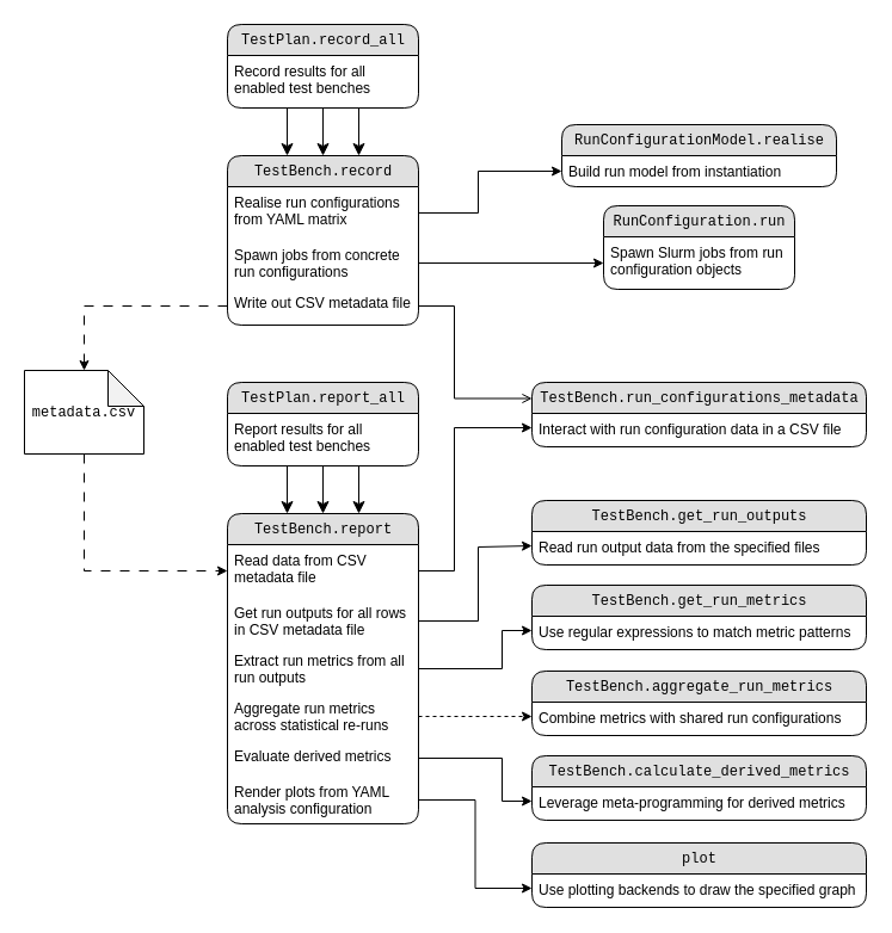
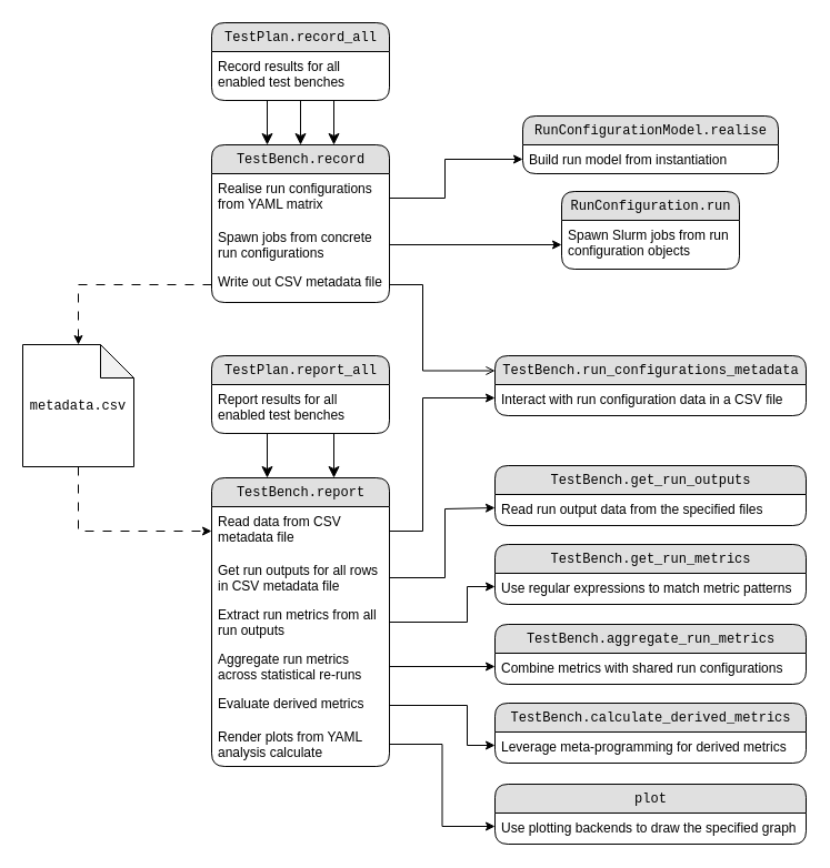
  <mxCell id="0" />
  <mxCell id="1" parent="0" />
  <mxCell id="2" value="&lt;font face=&quot;Courier New&quot;&gt;TestPlan.record_all&lt;/font&gt;" style="swimlane;html=1;fontStyle=0;childLayout=stackLayout;horizontal=1;startSize=26;fillColor=#e0e0e0;horizontalStack=0;resizeParent=1;resizeLast=0;collapsible=1;marginBottom=0;swimlaneFillColor=#ffffff;align=center;rounded=1;shadow=0;comic=0;labelBackgroundColor=none;strokeWidth=1;fontFamily=Verdana;fontSize=12" parent="1" vertex="1"><mxGeometry x="190" y="20" width="160" height="70" as="geometry" /></mxCell>
  <mxCell id="3" value="Record results for all enabled test benches" style="text;html=1;strokeColor=none;fillColor=none;spacingLeft=4;spacingRight=4;whiteSpace=wrap;overflow=hidden;rotatable=0;points=[[0,0.5],[1,0.5]];portConstraint=eastwest;" parent="2" vertex="1"><mxGeometry y="26" width="160" height="44" as="geometry" /></mxCell>
  <mxCell id="4" value="&lt;div&gt;&lt;font face=&quot;Courier New&quot;&gt;TestBench.record&lt;/font&gt;&lt;/div&gt;" style="swimlane;html=1;fontStyle=0;childLayout=stackLayout;horizontal=1;startSize=26;fillColor=#e0e0e0;horizontalStack=0;resizeParent=1;resizeLast=0;collapsible=1;marginBottom=0;swimlaneFillColor=#ffffff;align=center;rounded=1;shadow=0;comic=0;labelBackgroundColor=none;strokeWidth=1;fontFamily=Verdana;fontSize=12" parent="1" vertex="1"><mxGeometry x="190" y="130" width="160" height="142" as="geometry" /></mxCell>
  <mxCell id="5" value="Realise run configurations from YAML matrix" style="text;html=1;strokeColor=none;fillColor=none;spacingLeft=4;spacingRight=4;whiteSpace=wrap;overflow=hidden;rotatable=0;points=[[0,0.5],[1,0.5]];portConstraint=eastwest;" parent="4" vertex="1"><mxGeometry y="26" width="160" height="44" as="geometry" /></mxCell>
  <mxCell id="6" value="Spawn jobs from concrete run configurations" style="text;html=1;strokeColor=none;fillColor=none;spacingLeft=4;spacingRight=4;whiteSpace=wrap;overflow=hidden;rotatable=0;points=[[0,0.5],[1,0.5]];portConstraint=eastwest;" parent="4" vertex="1"><mxGeometry y="70" width="160" height="40" as="geometry" /></mxCell>
  <mxCell id="7" value="Write out CSV metadata file" style="text;html=1;strokeColor=none;fillColor=none;spacingLeft=4;spacingRight=4;whiteSpace=wrap;overflow=hidden;rotatable=0;points=[[0,0.5],[1,0.5]];portConstraint=eastwest;" parent="4" vertex="1"><mxGeometry y="110" width="160" height="32" as="geometry" /></mxCell>
  <mxCell id="8" style="edgeStyle=orthogonalEdgeStyle;html=1;labelBackgroundColor=none;startFill=0;startSize=8;endFill=1;endSize=8;fontFamily=Verdana;fontSize=12;" parent="1" source="2" target="4" edge="1"><mxGeometry relative="1" as="geometry" /></mxCell>
- <mxCell id="9" value="&lt;font face=&quot;Courier New&quot;&gt;metadata.csv&lt;/font&gt;" style="shape=note;whiteSpace=wrap;html=1;backgroundOutline=1;darkOpacity=0.05;" vertex="1" parent="1"><mxGeometry x="20" y="310" width="100" height="70" as="geometry" /></mxCell>
+ <mxCell id="9" value="&lt;font face=&quot;Courier New&quot;&gt;metadata.csv&lt;/font&gt;" style="shape=note;whiteSpace=wrap;html=1;backgroundOutline=1;darkOpacity=0.05;" vertex="1" parent="1"><mxGeometry x="20" y="310" width="100" height="110" as="geometry" /></mxCell>
  <mxCell id="10" style="edgeStyle=orthogonalEdgeStyle;html=1;labelBackgroundColor=none;startFill=0;startSize=8;endFill=1;endSize=8;fontFamily=Verdana;fontSize=12;" edge="1" parent="1"><mxGeometry relative="1" as="geometry"><mxPoint x="300" y="90" as="sourcePoint" /><mxPoint x="300" y="130" as="targetPoint" /></mxGeometry></mxCell>
  <mxCell id="11" style="edgeStyle=orthogonalEdgeStyle;html=1;labelBackgroundColor=none;startFill=0;startSize=8;endFill=1;endSize=8;fontFamily=Verdana;fontSize=12;" edge="1" parent="1"><mxGeometry relative="1" as="geometry"><mxPoint x="240" y="90" as="sourcePoint" /><mxPoint x="240" y="130" as="targetPoint" /></mxGeometry></mxCell>
  <mxCell id="12" style="edgeStyle=orthogonalEdgeStyle;rounded=0;orthogonalLoop=1;jettySize=auto;html=1;exitX=0.5;exitY=1;exitDx=0;exitDy=0;entryX=0;entryY=0.5;entryDx=0;entryDy=0;dashed=1;dashPattern=8 8;exitPerimeter=0;" edge="1" parent="1" source="9" target="18"><mxGeometry relative="1" as="geometry"><mxPoint x="190" y="420" as="sourcePoint" /><mxPoint x="1" y="452.95" as="targetPoint" /></mxGeometry></mxCell>
  <mxCell id="13" value="&lt;font face=&quot;Courier New&quot;&gt;RunConfigurationModel.realise&lt;br&gt;&lt;/font&gt;" style="swimlane;html=1;fontStyle=0;childLayout=stackLayout;horizontal=1;startSize=26;fillColor=#e0e0e0;horizontalStack=0;resizeParent=1;resizeLast=0;collapsible=1;marginBottom=0;swimlaneFillColor=#ffffff;align=center;rounded=1;shadow=0;comic=0;labelBackgroundColor=none;strokeWidth=1;fontFamily=Verdana;fontSize=12" vertex="1" parent="1"><mxGeometry x="470" y="104" width="230" height="52" as="geometry" /></mxCell>
  <mxCell id="14" value="Build run model from instantiation" style="text;html=1;strokeColor=none;fillColor=none;spacingLeft=4;spacingRight=4;whiteSpace=wrap;overflow=hidden;rotatable=0;points=[[0,0.5],[1,0.5]];portConstraint=eastwest;" vertex="1" parent="13"><mxGeometry y="26" width="230" height="26" as="geometry" /></mxCell>
  <mxCell id="15" value="&lt;font face=&quot;Courier New&quot;&gt;TestPlan.report_all&lt;/font&gt;" style="swimlane;html=1;fontStyle=0;childLayout=stackLayout;horizontal=1;startSize=26;fillColor=#e0e0e0;horizontalStack=0;resizeParent=1;resizeLast=0;collapsible=1;marginBottom=0;swimlaneFillColor=#ffffff;align=center;rounded=1;shadow=0;comic=0;labelBackgroundColor=none;strokeWidth=1;fontFamily=Verdana;fontSize=12" vertex="1" parent="1"><mxGeometry x="190" y="320" width="160" height="70" as="geometry" /></mxCell>
  <mxCell id="16" value="Report results for all enabled test benches" style="text;html=1;strokeColor=none;fillColor=none;spacingLeft=4;spacingRight=4;whiteSpace=wrap;overflow=hidden;rotatable=0;points=[[0,0.5],[1,0.5]];portConstraint=eastwest;" vertex="1" parent="15"><mxGeometry y="26" width="160" height="44" as="geometry" /></mxCell>
  <mxCell id="17" value="&lt;div&gt;&lt;font face=&quot;Courier New&quot;&gt;TestBench.report&lt;/font&gt;&lt;/div&gt;" style="swimlane;html=1;fontStyle=0;childLayout=stackLayout;horizontal=1;startSize=26;fillColor=#e0e0e0;horizontalStack=0;resizeParent=1;resizeLast=0;collapsible=1;marginBottom=0;swimlaneFillColor=#ffffff;align=center;rounded=1;shadow=0;comic=0;labelBackgroundColor=none;strokeWidth=1;fontFamily=Verdana;fontSize=12" vertex="1" parent="1"><mxGeometry x="190" y="430" width="160" height="260" as="geometry" /></mxCell>
  <mxCell id="18" value="Read data from CSV metadata file" style="text;html=1;strokeColor=none;fillColor=none;spacingLeft=4;spacingRight=4;whiteSpace=wrap;overflow=hidden;rotatable=0;points=[[0,0.5],[1,0.5]];portConstraint=eastwest;" vertex="1" parent="17"><mxGeometry y="26" width="160" height="44" as="geometry" /></mxCell>
  <mxCell id="19" value="Get run outputs for all rows in CSV metadata file" style="text;html=1;strokeColor=none;fillColor=none;spacingLeft=4;spacingRight=4;whiteSpace=wrap;overflow=hidden;rotatable=0;points=[[0,0.5],[1,0.5]];portConstraint=eastwest;" vertex="1" parent="17"><mxGeometry y="70" width="160" height="40" as="geometry" /></mxCell>
  <mxCell id="20" value="Extract run metrics from all run outputs" style="text;html=1;strokeColor=none;fillColor=none;spacingLeft=4;spacingRight=4;whiteSpace=wrap;overflow=hidden;rotatable=0;points=[[0,0.5],[1,0.5]];portConstraint=eastwest;" vertex="1" parent="17"><mxGeometry y="110" width="160" height="40" as="geometry" /></mxCell>
  <mxCell id="21" value="Aggregate run metrics across statistical re-runs" style="text;html=1;strokeColor=none;fillColor=none;spacingLeft=4;spacingRight=4;whiteSpace=wrap;overflow=hidden;rotatable=0;points=[[0,0.5],[1,0.5]];portConstraint=eastwest;" vertex="1" parent="17"><mxGeometry y="150" width="160" height="40" as="geometry" /></mxCell>
  <mxCell id="22" value="Evaluate derived metrics" style="text;html=1;strokeColor=none;fillColor=none;spacingLeft=4;spacingRight=4;whiteSpace=wrap;overflow=hidden;rotatable=0;points=[[0,0.5],[1,0.5]];portConstraint=eastwest;" vertex="1" parent="17"><mxGeometry y="190" width="160" height="30" as="geometry" /></mxCell>
- <mxCell id="23" value="Render plots from YAML analysis configuration" style="text;html=1;strokeColor=none;fillColor=none;spacingLeft=4;spacingRight=4;whiteSpace=wrap;overflow=hidden;rotatable=0;points=[[0,0.5],[1,0.5]];portConstraint=eastwest;" vertex="1" parent="17"><mxGeometry y="220" width="160" height="40" as="geometry" /></mxCell>
- <mxCell id="24" style="edgeStyle=orthogonalEdgeStyle;html=1;labelBackgroundColor=none;startFill=0;startSize=8;endFill=1;endSize=8;fontFamily=Verdana;fontSize=12;" edge="1" parent="1" source="15" target="17"><mxGeometry relative="1" as="geometry" /></mxCell>
+ <mxCell id="23" value="Render plots from YAML analysis calculate" style="text;html=1;strokeColor=none;fillColor=none;spacingLeft=4;spacingRight=4;whiteSpace=wrap;overflow=hidden;rotatable=0;points=[[0,0.5],[1,0.5]];portConstraint=eastwest;" vertex="1" parent="17"><mxGeometry y="220" width="160" height="40" as="geometry" /></mxCell>
  <mxCell id="25" style="edgeStyle=orthogonalEdgeStyle;html=1;labelBackgroundColor=none;startFill=0;startSize=8;endFill=1;endSize=8;fontFamily=Verdana;fontSize=12;" edge="1" parent="1"><mxGeometry relative="1" as="geometry"><mxPoint x="300" y="390" as="sourcePoint" /><mxPoint x="300" y="430" as="targetPoint" /></mxGeometry></mxCell>
  <mxCell id="26" style="edgeStyle=orthogonalEdgeStyle;html=1;labelBackgroundColor=none;startFill=0;startSize=8;endFill=1;endSize=8;fontFamily=Verdana;fontSize=12;" edge="1" parent="1"><mxGeometry relative="1" as="geometry"><mxPoint x="240" y="390" as="sourcePoint" /><mxPoint x="240" y="430" as="targetPoint" /></mxGeometry></mxCell>
  <mxCell id="27" style="edgeStyle=orthogonalEdgeStyle;rounded=0;orthogonalLoop=1;jettySize=auto;html=1;exitX=0;exitY=0.5;exitDx=0;exitDy=0;entryX=0.5;entryY=0;entryDx=0;entryDy=0;entryPerimeter=0;dashed=1;dashPattern=8 8;" edge="1" parent="1" source="7" target="9"><mxGeometry relative="1" as="geometry"><mxPoint x="200" y="266" as="sourcePoint" /><mxPoint x="11" y="299" as="targetPoint" /></mxGeometry></mxCell>
  <mxCell id="28" value="&lt;font face=&quot;Courier New&quot;&gt;RunConfiguration.run&lt;/font&gt;" style="swimlane;html=1;fontStyle=0;childLayout=stackLayout;horizontal=1;startSize=26;fillColor=#e0e0e0;horizontalStack=0;resizeParent=1;resizeLast=0;collapsible=1;marginBottom=0;swimlaneFillColor=#ffffff;align=center;rounded=1;shadow=0;comic=0;labelBackgroundColor=none;strokeWidth=1;fontFamily=Verdana;fontSize=12" vertex="1" parent="1"><mxGeometry x="505" y="172" width="160" height="70" as="geometry" /></mxCell>
  <mxCell id="29" value="Spawn Slurm jobs from run configuration objects" style="text;html=1;strokeColor=none;fillColor=none;spacingLeft=4;spacingRight=4;whiteSpace=wrap;overflow=hidden;rotatable=0;points=[[0,0.5],[1,0.5]];portConstraint=eastwest;" vertex="1" parent="28"><mxGeometry y="26" width="160" height="44" as="geometry" /></mxCell>
  <mxCell id="30" value="&lt;div&gt;&lt;font face=&quot;Courier New&quot;&gt;TestBench.run_configurations_metadata&lt;/font&gt;&lt;/div&gt;" style="swimlane;html=1;fontStyle=0;childLayout=stackLayout;horizontal=1;startSize=26;fillColor=#e0e0e0;horizontalStack=0;resizeParent=1;resizeLast=0;collapsible=1;marginBottom=0;swimlaneFillColor=#ffffff;align=center;rounded=1;shadow=0;comic=0;labelBackgroundColor=none;strokeWidth=1;fontFamily=Verdana;fontSize=12" vertex="1" parent="1"><mxGeometry x="445" y="320" width="280" height="54" as="geometry" /></mxCell>
  <mxCell id="31" value="Interact with run configuration data in a CSV file" style="text;html=1;strokeColor=none;fillColor=none;spacingLeft=4;spacingRight=4;whiteSpace=wrap;overflow=hidden;rotatable=0;points=[[0,0.5],[1,0.5]];portConstraint=eastwest;" vertex="1" parent="30"><mxGeometry y="26" width="280" height="24" as="geometry" /></mxCell>
  <mxCell id="32" style="edgeStyle=orthogonalEdgeStyle;rounded=0;orthogonalLoop=1;jettySize=auto;html=1;exitX=1;exitY=0.5;exitDx=0;exitDy=0;entryX=0;entryY=0.5;entryDx=0;entryDy=0;" edge="1" parent="1" source="5" target="14"><mxGeometry relative="1" as="geometry"><Array as="points"><mxPoint x="400" y="178" /><mxPoint x="400" y="143" /></Array></mxGeometry></mxCell>
  <mxCell id="33" style="edgeStyle=orthogonalEdgeStyle;rounded=0;orthogonalLoop=1;jettySize=auto;html=1;exitX=1;exitY=0.5;exitDx=0;exitDy=0;entryX=0;entryY=0.5;entryDx=0;entryDy=0;" edge="1" parent="1" source="6" target="29"><mxGeometry relative="1" as="geometry" /></mxCell>
  <mxCell id="34" style="edgeStyle=orthogonalEdgeStyle;rounded=0;orthogonalLoop=1;jettySize=auto;html=1;exitX=1;exitY=0.5;exitDx=0;exitDy=0;entryX=0;entryY=0.25;entryDx=0;entryDy=0;endArrow=open;" edge="1" parent="1" source="7" target="30"><mxGeometry relative="1" as="geometry"><Array as="points"><mxPoint x="380" y="256" /><mxPoint x="380" y="334" /></Array></mxGeometry></mxCell>
  <mxCell id="35" style="edgeStyle=orthogonalEdgeStyle;rounded=0;orthogonalLoop=1;jettySize=auto;html=1;exitX=1;exitY=0.5;exitDx=0;exitDy=0;entryX=0;entryY=0.5;entryDx=0;entryDy=0;" edge="1" parent="1" source="18" target="31"><mxGeometry relative="1" as="geometry"><Array as="points"><mxPoint x="380" y="478" /><mxPoint x="380" y="358" /></Array></mxGeometry></mxCell>
  <mxCell id="36" value="&lt;div&gt;&lt;font face=&quot;Courier New&quot;&gt;TestBench.get_run_outputs&lt;/font&gt;&lt;/div&gt;" style="swimlane;html=1;fontStyle=0;childLayout=stackLayout;horizontal=1;startSize=26;fillColor=#e0e0e0;horizontalStack=0;resizeParent=1;resizeLast=0;collapsible=1;marginBottom=0;swimlaneFillColor=#ffffff;align=center;rounded=1;shadow=0;comic=0;labelBackgroundColor=none;strokeWidth=1;fontFamily=Verdana;fontSize=12" vertex="1" parent="1"><mxGeometry x="445" y="419" width="280" height="54" as="geometry" /></mxCell>
  <mxCell id="37" value="Read run output data from the specified files" style="text;html=1;strokeColor=none;fillColor=none;spacingLeft=4;spacingRight=4;whiteSpace=wrap;overflow=hidden;rotatable=0;points=[[0,0.5],[1,0.5]];portConstraint=eastwest;" vertex="1" parent="36"><mxGeometry y="26" width="280" height="24" as="geometry" /></mxCell>
  <mxCell id="38" value="&lt;div&gt;&lt;font face=&quot;Courier New&quot;&gt;TestBench.get_run_metrics&lt;/font&gt;&lt;/div&gt;" style="swimlane;html=1;fontStyle=0;childLayout=stackLayout;horizontal=1;startSize=26;fillColor=#e0e0e0;horizontalStack=0;resizeParent=1;resizeLast=0;collapsible=1;marginBottom=0;swimlaneFillColor=#ffffff;align=center;rounded=1;shadow=0;comic=0;labelBackgroundColor=none;strokeWidth=1;fontFamily=Verdana;fontSize=12" vertex="1" parent="1"><mxGeometry x="445" y="490" width="280" height="54" as="geometry" /></mxCell>
  <mxCell id="39" value="Use regular expressions to match metric patterns" style="text;html=1;strokeColor=none;fillColor=none;spacingLeft=4;spacingRight=4;whiteSpace=wrap;overflow=hidden;rotatable=0;points=[[0,0.5],[1,0.5]];portConstraint=eastwest;" vertex="1" parent="38"><mxGeometry y="26" width="280" height="24" as="geometry" /></mxCell>
  <mxCell id="40" value="&lt;div&gt;&lt;font face=&quot;Courier New&quot;&gt;TestBench.aggregate_run_metrics&lt;br&gt;&lt;/font&gt;&lt;/div&gt;" style="swimlane;html=1;fontStyle=0;childLayout=stackLayout;horizontal=1;startSize=26;fillColor=#e0e0e0;horizontalStack=0;resizeParent=1;resizeLast=0;collapsible=1;marginBottom=0;swimlaneFillColor=#ffffff;align=center;rounded=1;shadow=0;comic=0;labelBackgroundColor=none;strokeWidth=1;fontFamily=Verdana;fontSize=12" vertex="1" parent="1"><mxGeometry x="445" y="562" width="280" height="54" as="geometry" /></mxCell>
  <mxCell id="41" value="Combine metrics with shared run configurations" style="text;html=1;strokeColor=none;fillColor=none;spacingLeft=4;spacingRight=4;whiteSpace=wrap;overflow=hidden;rotatable=0;points=[[0,0.5],[1,0.5]];portConstraint=eastwest;" vertex="1" parent="40"><mxGeometry y="26" width="280" height="24" as="geometry" /></mxCell>
  <mxCell id="42" value="&lt;div&gt;&lt;font face=&quot;Courier New&quot;&gt;TestBench.calculate_derived_metrics&lt;/font&gt;&lt;/div&gt;" style="swimlane;html=1;fontStyle=0;childLayout=stackLayout;horizontal=1;startSize=26;fillColor=#e0e0e0;horizontalStack=0;resizeParent=1;resizeLast=0;collapsible=1;marginBottom=0;swimlaneFillColor=#ffffff;align=center;rounded=1;shadow=0;comic=0;labelBackgroundColor=none;strokeWidth=1;fontFamily=Verdana;fontSize=12" vertex="1" parent="1"><mxGeometry x="445" y="633" width="280" height="54" as="geometry" /></mxCell>
  <mxCell id="43" value="Leverage meta-programming for derived metrics" style="text;html=1;strokeColor=none;fillColor=none;spacingLeft=4;spacingRight=4;whiteSpace=wrap;overflow=hidden;rotatable=0;points=[[0,0.5],[1,0.5]];portConstraint=eastwest;" vertex="1" parent="42"><mxGeometry y="26" width="280" height="24" as="geometry" /></mxCell>
  <mxCell id="44" value="&lt;font face=&quot;Courier New&quot;&gt;plot&lt;/font&gt;" style="swimlane;html=1;fontStyle=0;childLayout=stackLayout;horizontal=1;startSize=26;fillColor=#e0e0e0;horizontalStack=0;resizeParent=1;resizeLast=0;collapsible=1;marginBottom=0;swimlaneFillColor=#ffffff;align=center;rounded=1;shadow=0;comic=0;labelBackgroundColor=none;strokeWidth=1;fontFamily=Verdana;fontSize=12" vertex="1" parent="1"><mxGeometry x="445" y="706" width="280" height="54" as="geometry" /></mxCell>
  <mxCell id="45" value="Use plotting backends to draw the specified graph" style="text;html=1;strokeColor=none;fillColor=none;spacingLeft=4;spacingRight=4;whiteSpace=wrap;overflow=hidden;rotatable=0;points=[[0,0.5],[1,0.5]];portConstraint=eastwest;" vertex="1" parent="44"><mxGeometry y="26" width="280" height="24" as="geometry" /></mxCell>
  <mxCell id="46" style="edgeStyle=orthogonalEdgeStyle;rounded=0;orthogonalLoop=1;jettySize=auto;html=1;exitX=1;exitY=0.5;exitDx=0;exitDy=0;entryX=0;entryY=0.5;entryDx=0;entryDy=0;" edge="1" parent="1" source="19" target="37"><mxGeometry relative="1" as="geometry"><Array as="points"><mxPoint x="400" y="520" /><mxPoint x="400" y="458" /></Array></mxGeometry></mxCell>
  <mxCell id="47" style="edgeStyle=orthogonalEdgeStyle;rounded=0;orthogonalLoop=1;jettySize=auto;html=1;exitX=1;exitY=0.5;exitDx=0;exitDy=0;entryX=0;entryY=0.5;entryDx=0;entryDy=0;" edge="1" parent="1" source="20" target="39"><mxGeometry relative="1" as="geometry"><Array as="points"><mxPoint x="420" y="560" /><mxPoint x="420" y="528" /></Array></mxGeometry></mxCell>
- <mxCell id="48" style="edgeStyle=orthogonalEdgeStyle;rounded=0;orthogonalLoop=1;jettySize=auto;html=1;exitX=1;exitY=0.5;exitDx=0;exitDy=0;entryX=0;entryY=0.5;entryDx=0;entryDy=0;dashed=1;" edge="1" parent="1" source="21" target="41"><mxGeometry relative="1" as="geometry" /></mxCell>
+ <mxCell id="48" style="edgeStyle=orthogonalEdgeStyle;rounded=0;orthogonalLoop=1;jettySize=auto;html=1;exitX=1;exitY=0.5;exitDx=0;exitDy=0;entryX=0;entryY=0.5;entryDx=0;entryDy=0;" edge="1" parent="1" source="21" target="41"><mxGeometry relative="1" as="geometry" /></mxCell>
  <mxCell id="49" style="edgeStyle=orthogonalEdgeStyle;rounded=0;orthogonalLoop=1;jettySize=auto;html=1;exitX=1;exitY=0.5;exitDx=0;exitDy=0;entryX=0;entryY=0.5;entryDx=0;entryDy=0;" edge="1" parent="1" source="22" target="43"><mxGeometry relative="1" as="geometry"><Array as="points"><mxPoint x="420" y="635" /><mxPoint x="420" y="671" /></Array></mxGeometry></mxCell>
  <mxCell id="50" style="edgeStyle=orthogonalEdgeStyle;rounded=0;orthogonalLoop=1;jettySize=auto;html=1;exitX=1;exitY=0.5;exitDx=0;exitDy=0;entryX=0;entryY=0.5;entryDx=0;entryDy=0;" edge="1" parent="1" source="23" target="45"><mxGeometry relative="1" as="geometry" /></mxCell>
